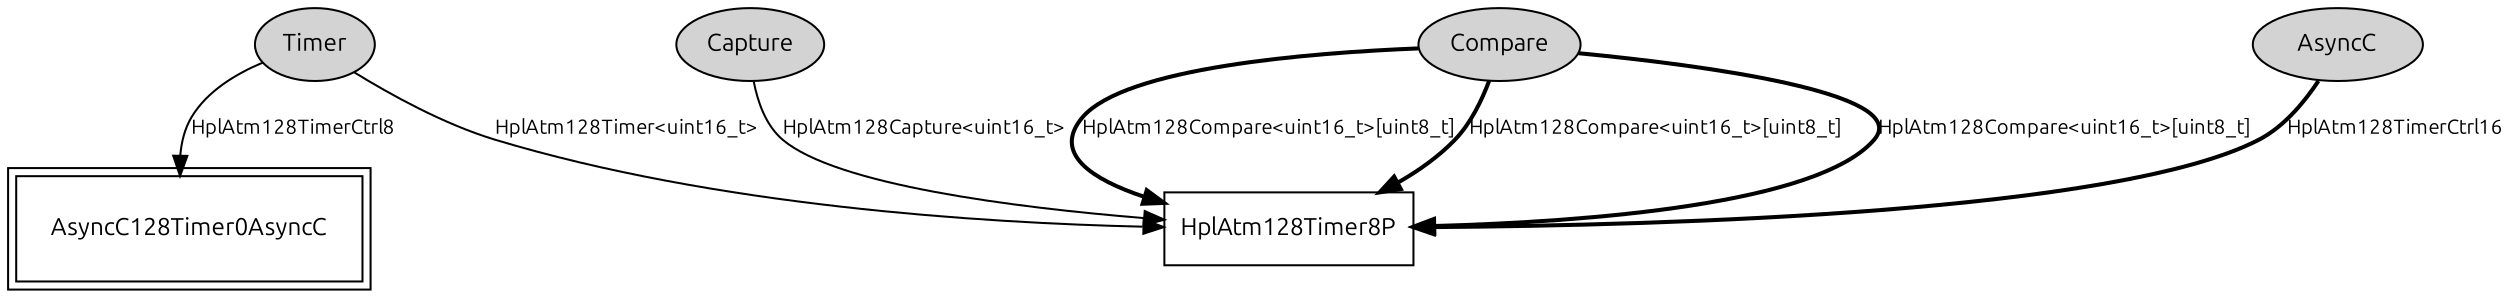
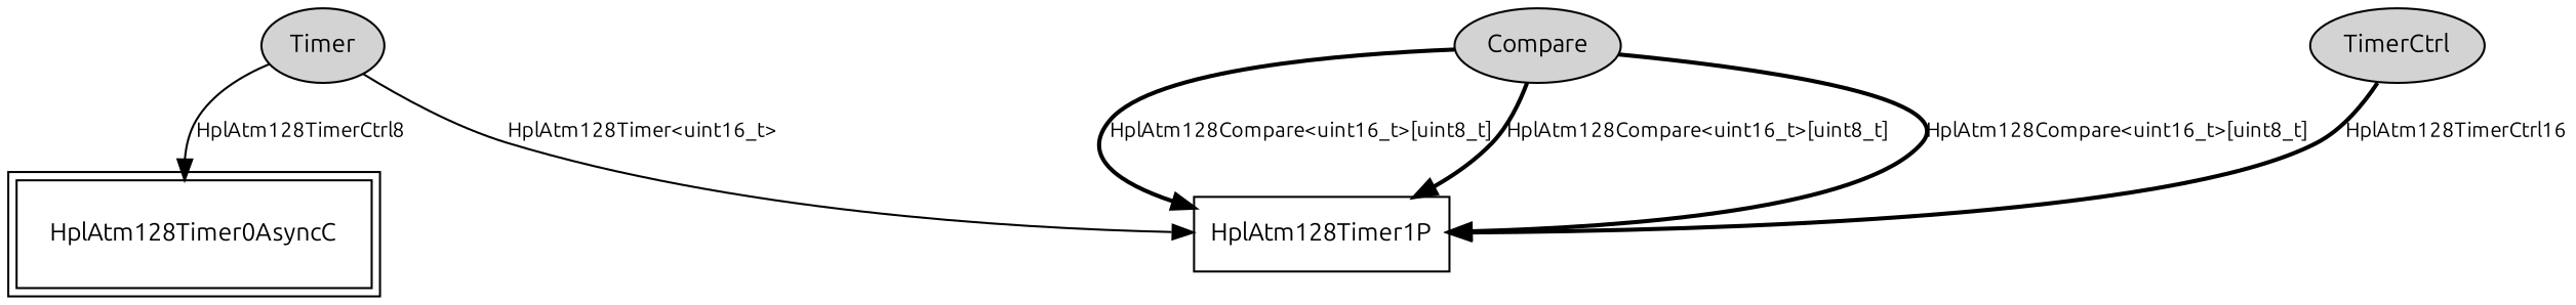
  digraph {
    fontname=Ubuntu
    node [fontname=Ubuntu fontsize=12 shape=ellipse style=filled]
    edge [fontname=Ubuntu fontsize=10 style=bold]
-   n1 [label=AsyncC]
-   HplAtm128Timer1P [shape=box label=HplAtm128Timer8P style=""]
-   HplAtm128Timer0AsyncC [peripheries=2 shape=box label=AsyncC128Timer0AsyncC style=""]
-   n4 [label=Capture]
+   n1 [label=TimerCtrl]
+   HplAtm128Timer1P [shape=box style=""]
+   HplAtm128Timer0AsyncC [peripheries=2 shape=box style=""]
    n5 [label=Timer]
    n6 [label=Compare]
    n1 -> HplAtm128Timer1P [label=HplAtm128TimerCtrl16]
-   n4 -> HplAtm128Timer1P [label="HplAtm128Capture<uint16_t>" style=""]
    n5 -> HplAtm128Timer1P [label="HplAtm128Timer<uint16_t>" style=""]
    n5 -> HplAtm128Timer0AsyncC [label=HplAtm128TimerCtrl8 style=""]
    n6 -> HplAtm128Timer1P [label="HplAtm128Compare<uint16_t>[uint8_t]"]
    n6 -> HplAtm128Timer1P [label="HplAtm128Compare<uint16_t>[uint8_t]"]
    n6 -> HplAtm128Timer1P [label="HplAtm128Compare<uint16_t>[uint8_t]"]
  }
